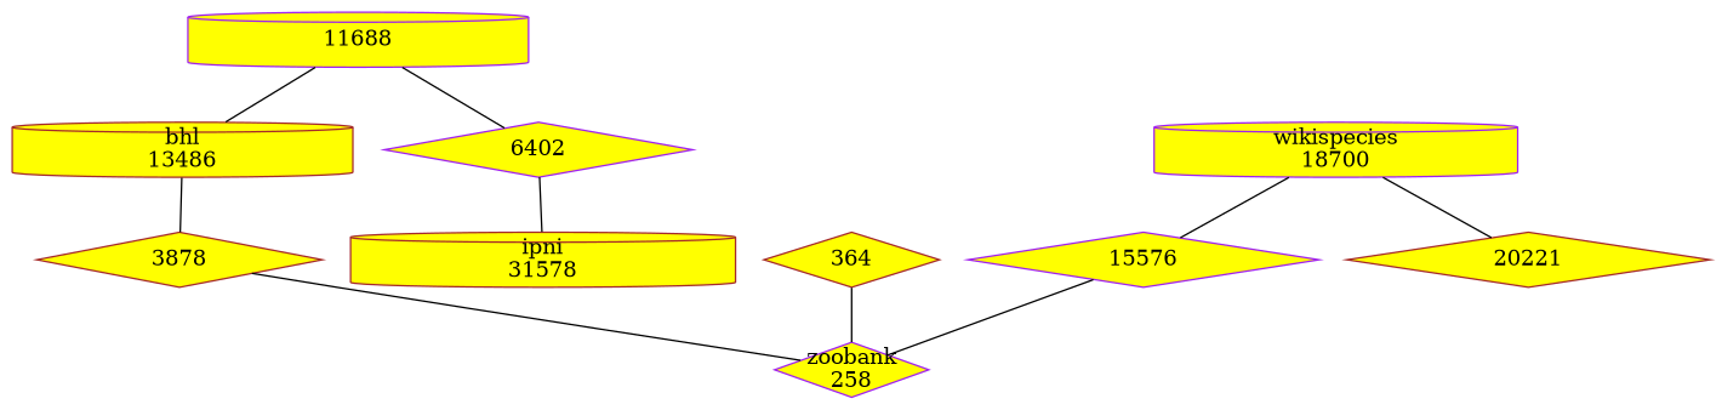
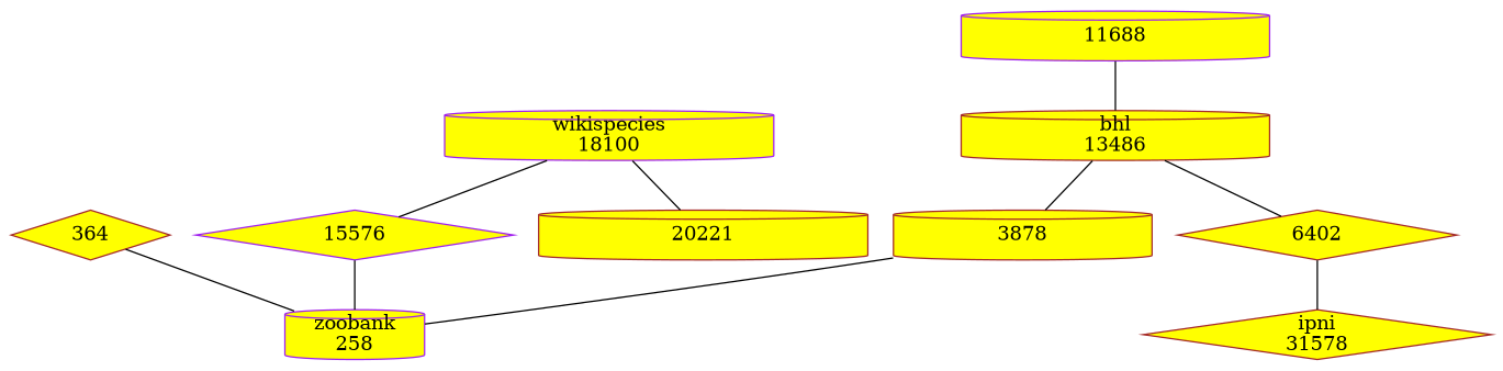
  graph {
    node [color=brown fillcolor=yellow fixedsize=true shape=cylinder style=filled]
-   n1 [label="ipni\n31578" width=3.5]
+   n1 [label="ipni\n31578" shape=diamond width=3.5]
    n2 [label=364 shape=diamond width=1.6]
-   n3 [color=purple label="zoobank\n258" shape=diamond width=1.4]
+   n3 [color=purple label="zoobank\n258" width=1.4]
    n4 [label="bhl\n13486" width=3.1]
-   n5 [color=purple label=6402 shape=diamond width=2.8]
-   n6 [label=3878 shape=diamond width=2.6]
-   n7 [color=purple label="wikispecies\n18700" width=3.3]
+   n5 [label=6402 shape=diamond width=2.8]
+   n6 [label=3878 width=2.6]
+   n7 [color=purple label="wikispecies\n18100" width=3.3]
    n8 [color=purple label=15576 shape=diamond width=3.2]
-   n9 [label=20221 shape=diamond width=3.3]
+   n9 [label=20221 width=3.3]
    n10 [color=purple label=11688 width=3.1]
    n2 -- n3
-   n10 -- n5
+   n4 -- n5
    n4 -- n6
    n5 -- n1
    n6 -- n3
    n7 -- n8
    n7 -- n9
    n8 -- n3
    n10 -- n4
  }
